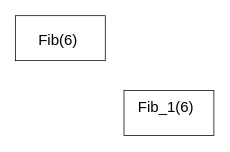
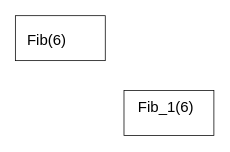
  <mxCell id="0" />
  <mxCell id="1" parent="0" />
  <mxCell id="2" value="" style="group" vertex="1" connectable="0" parent="1"><mxGeometry x="20" y="20" width="120" height="60" as="geometry" /></mxCell>
  <mxCell id="3" value="" style="group" vertex="1" connectable="0" parent="2"><mxGeometry width="120" height="60" as="geometry" /></mxCell>
  <mxCell id="4" value="" style="rounded=0;whiteSpace=wrap;html=1;" vertex="1" parent="3"><mxGeometry width="120" height="60" as="geometry" /></mxCell>
- <mxCell id="5" value="Fib(6)" style="text;strokeColor=none;fillColor=none;align=left;verticalAlign=middle;spacingLeft=4;spacingRight=4;overflow=hidden;points=[[0,0.5],[1,0.5]];portConstraint=eastwest;rotatable=0;fontSize=20;" vertex="1" parent="3"><mxGeometry x="25" y="15" width="95" height="30" as="geometry" /></mxCell>
+ <mxCell id="5" value="Fib(6)" style="text;strokeColor=none;fillColor=none;align=left;verticalAlign=middle;spacingLeft=4;spacingRight=4;overflow=hidden;points=[[0,0.5],[1,0.5]];portConstraint=eastwest;rotatable=0;fontSize=20;" vertex="1" parent="3"><mxGeometry x="10" y="15" width="95" height="30" as="geometry" /></mxCell>
  <mxCell id="6" value="" style="group" vertex="1" connectable="0" parent="1"><mxGeometry x="165" y="120" width="120" height="60" as="geometry" /></mxCell>
  <mxCell id="7" value="" style="rounded=0;whiteSpace=wrap;html=1;" vertex="1" parent="6"><mxGeometry width="120" height="60" as="geometry" /></mxCell>
  <mxCell id="8" value="Fib_1(6)" style="text;strokeColor=none;fillColor=none;align=left;verticalAlign=middle;spacingLeft=4;spacingRight=4;overflow=hidden;points=[[0,0.5],[1,0.5]];portConstraint=eastwest;rotatable=0;fontSize=20;" vertex="1" parent="6"><mxGeometry x="13" y="5" width="95" height="30" as="geometry" /></mxCell>
